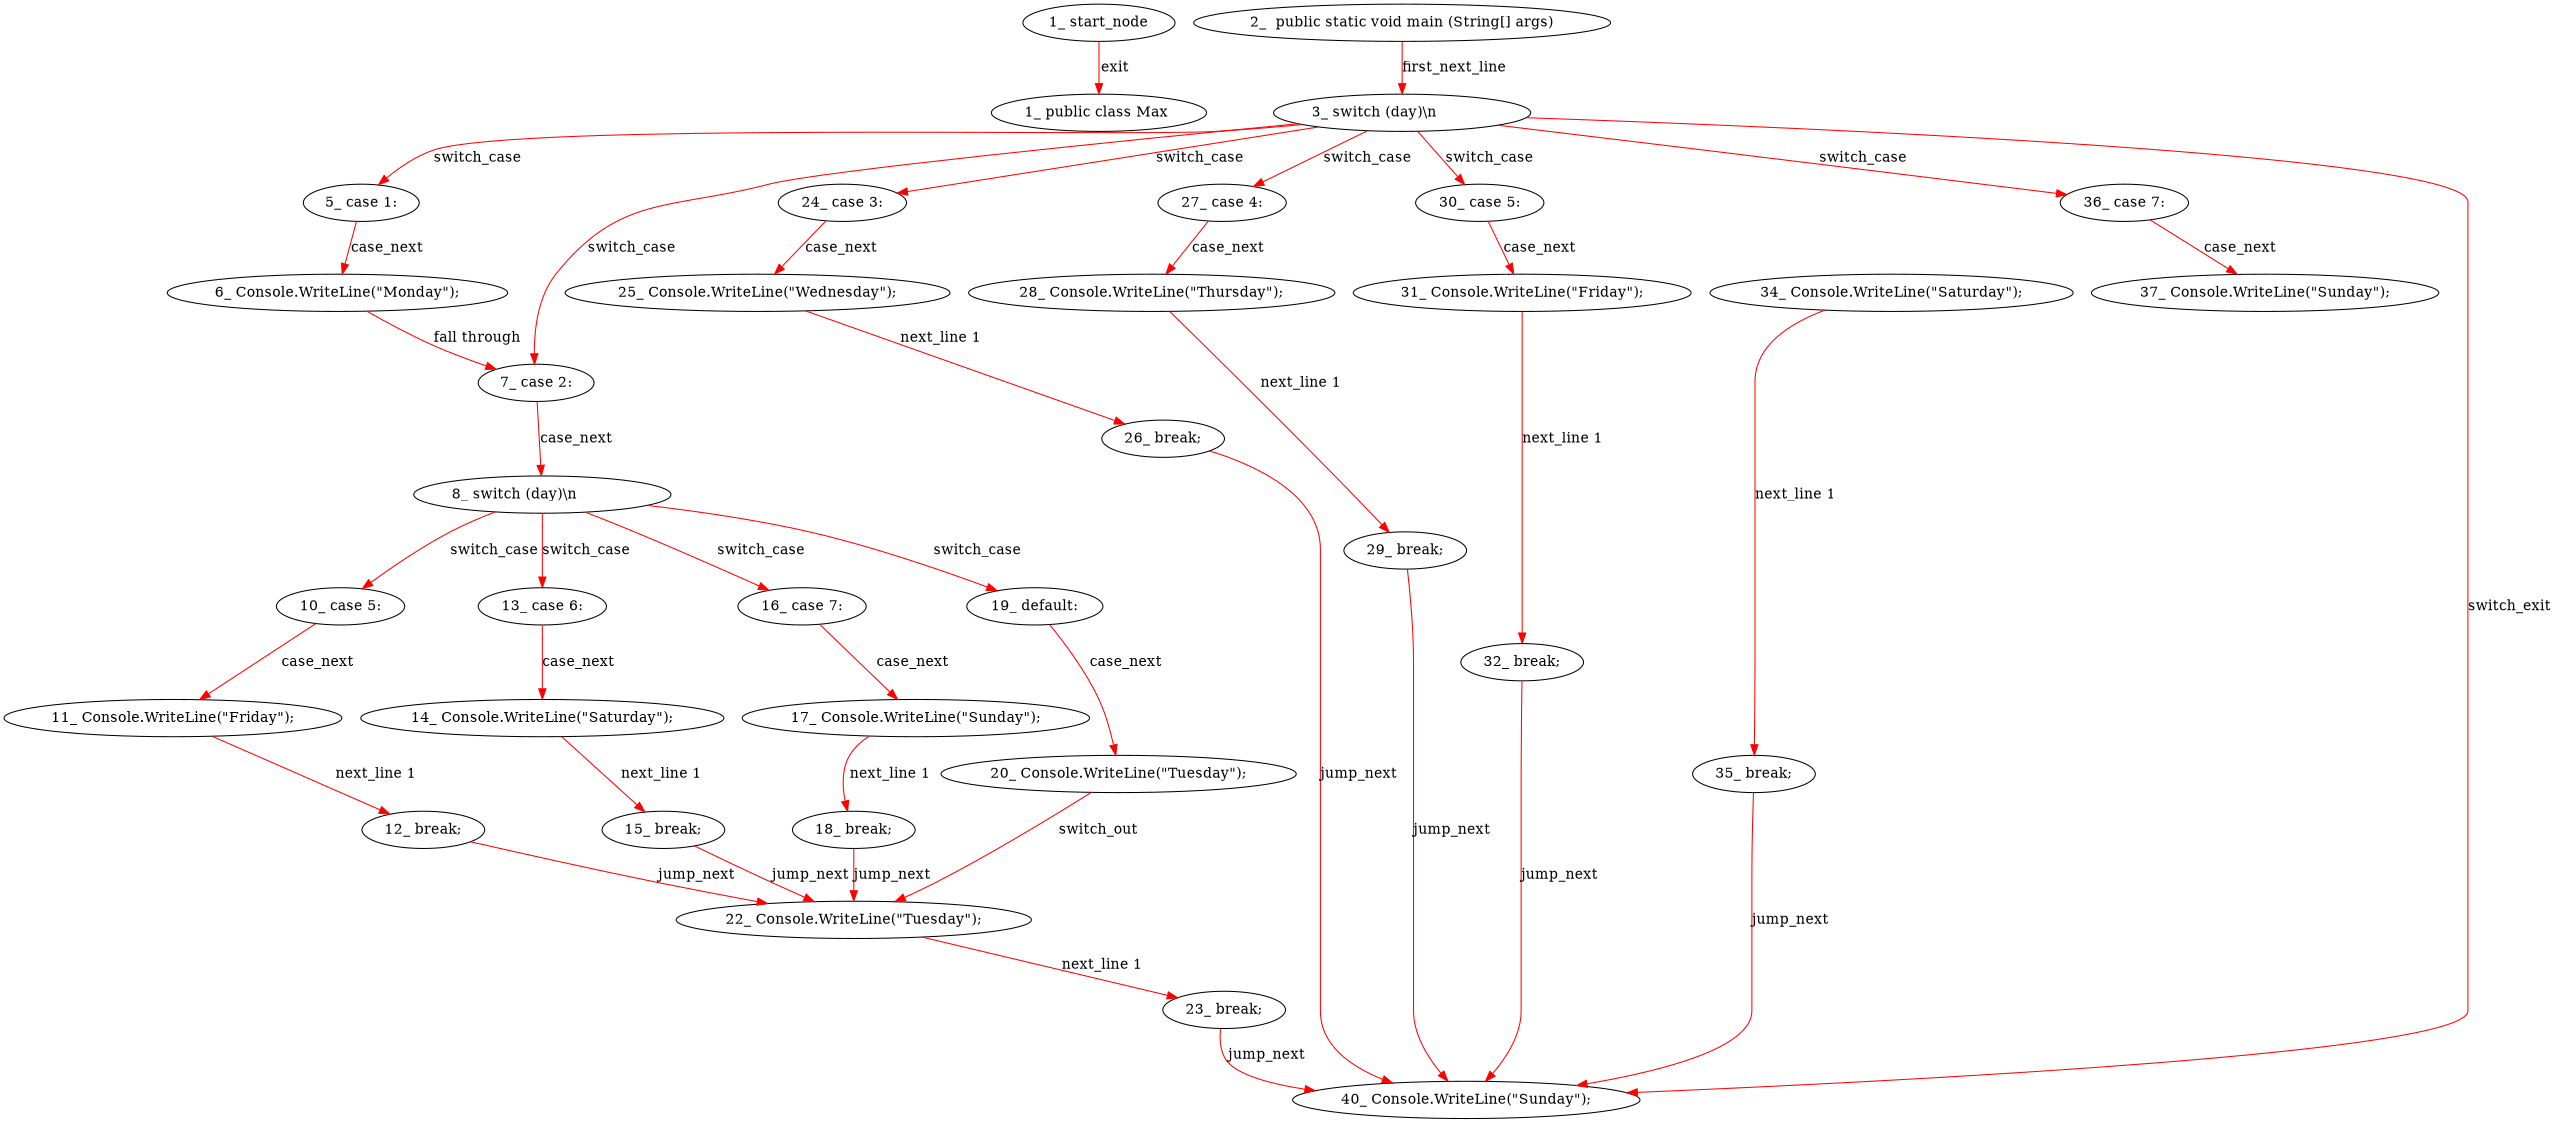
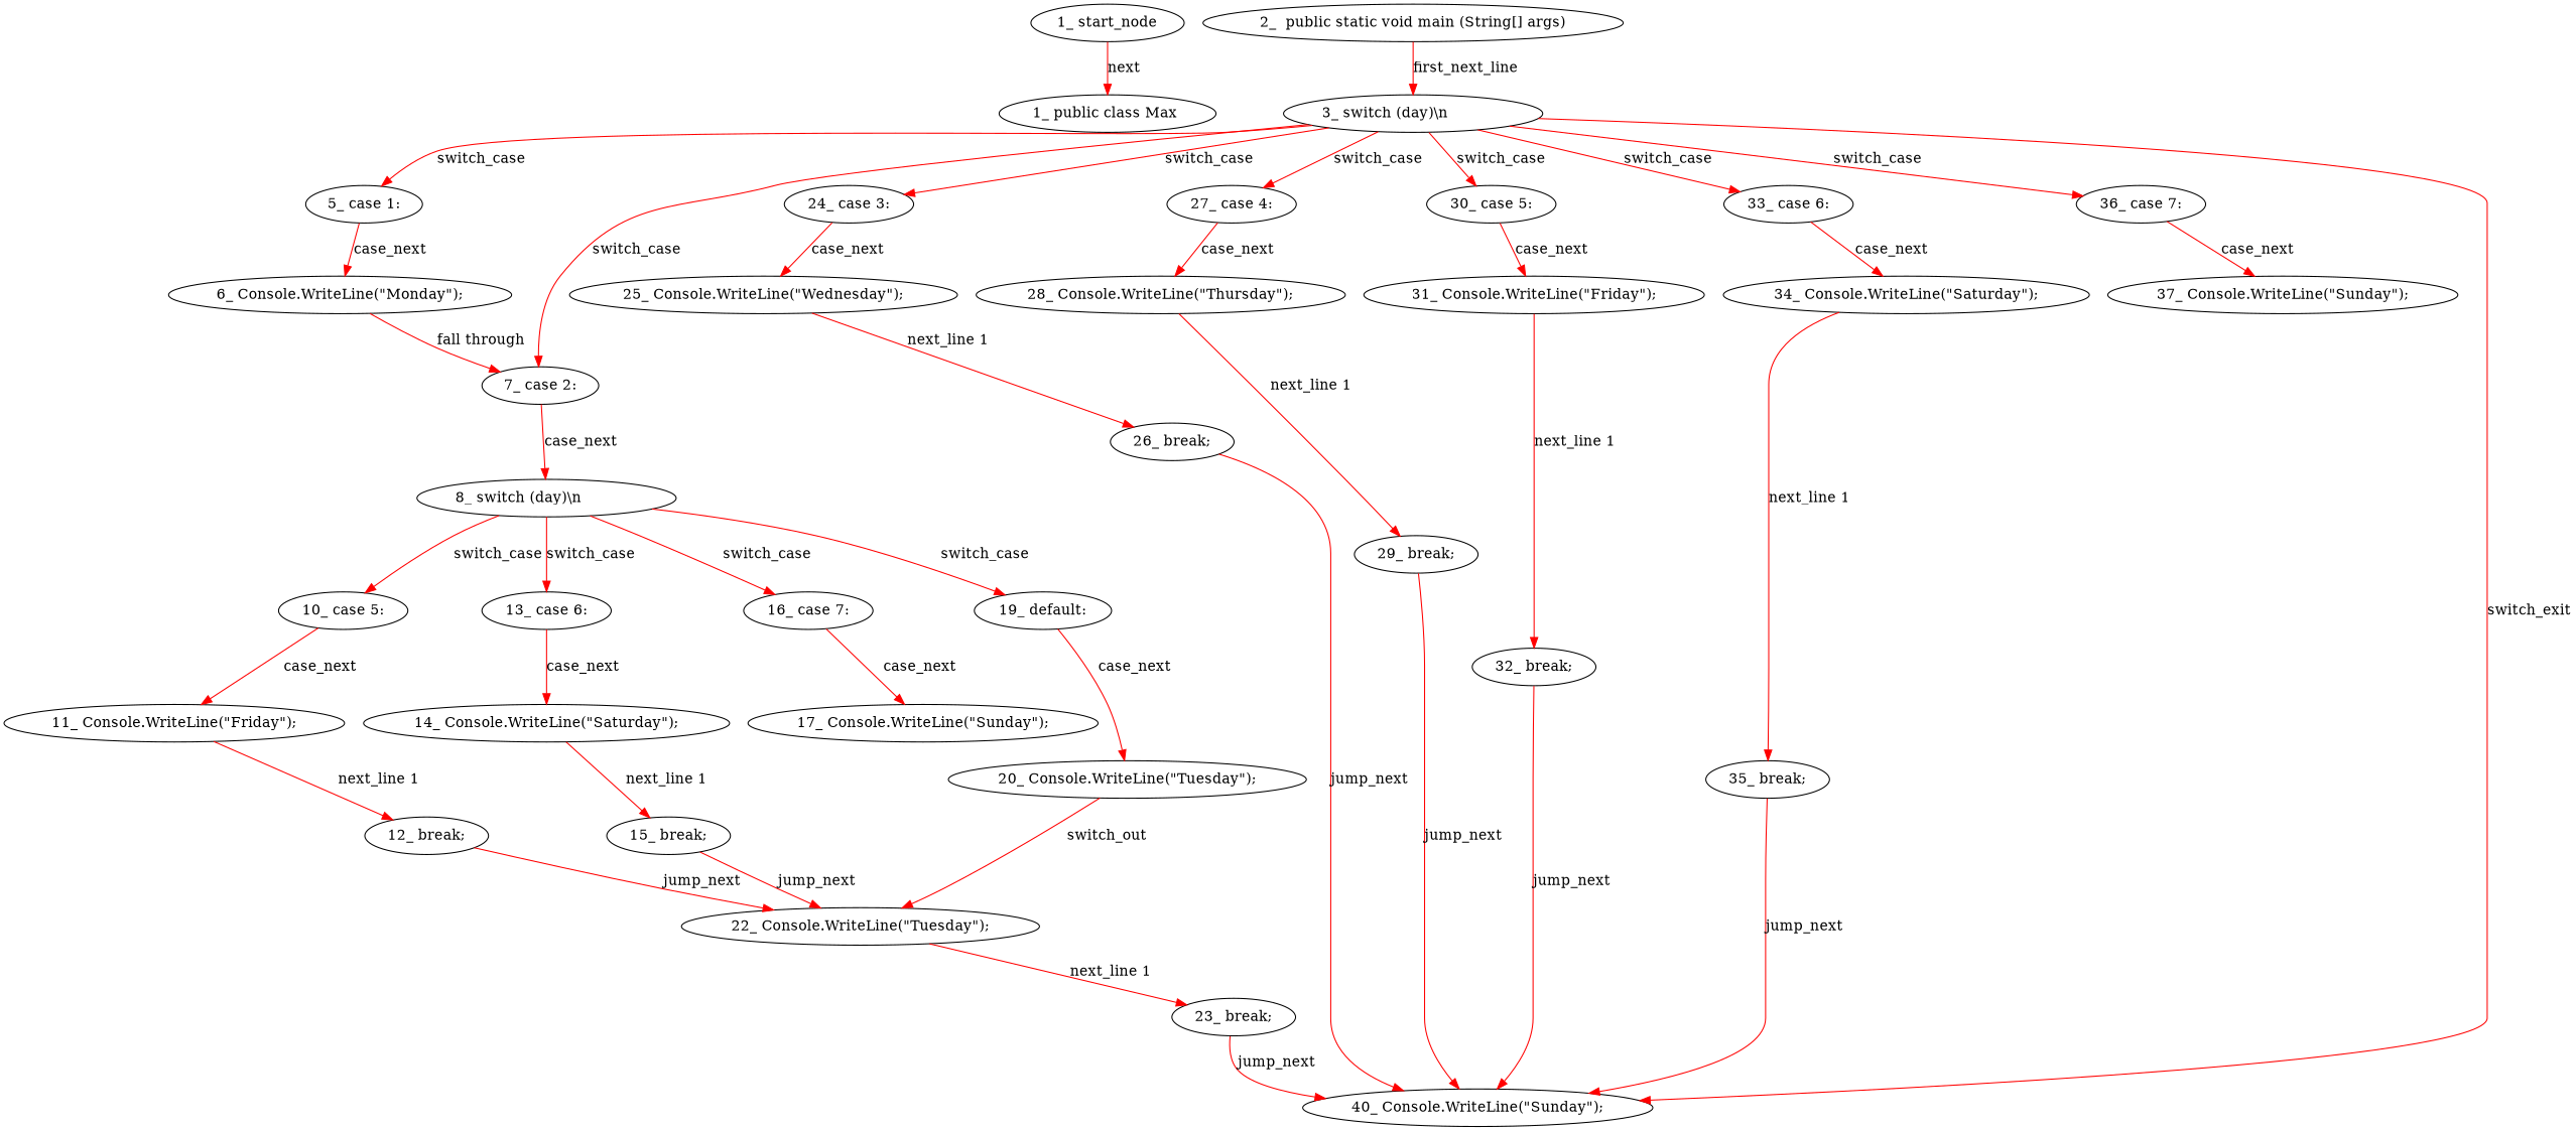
  digraph {
    node [type_label=expression_statement]
    edge [color=red controlflow_type=switch_case edge_type=CFG_edge]
    n1 [label="1_\ public\ class\ Max\ " type_label=class_declaration]
    n2 [label="2_\ \ public\ static\ void\ main\ \(String\[\]\ args\)" type_label=method_declaration]
    n3 [label="3_\ switch\ \(day\)\\n\ \ \ \ \ \ \ \ \ \ \ \ " type_label=switch]
    n4 [label="5_\ case\ 1:" type_label=case]
    n5 [label="7_\ case\ 2:" type_label=case]
    n6 [label="24_\ case\ 3:" type_label=case]
    n7 [label="27_\ case\ 4:" type_label=case]
    n8 [label="30_\ case\ 5:" type_label=case]
+   n9 [label="33_\ case\ 6:" type_label=case]
    n10 [label="36_\ case\ 7:" type_label=case]
    n11 [label="40_\ Console\.WriteLine\(\"Sunday\"\);"]
    n12 [label="6_\ Console\.WriteLine\(\"Monday\"\);"]
    n13 [label="8_\ switch\ \(day\)\\n\ \ \ \ \ \ \ \ \ \ \ \ " type_label=switch]
    n14 [label="25_\ Console\.WriteLine\(\"Wednesday\"\);"]
    n15 [label="28_\ Console\.WriteLine\(\"Thursday\"\);"]
    n16 [label="31_\ Console\.WriteLine\(\"Friday\"\);"]
    n17 [label="34_\ Console\.WriteLine\(\"Saturday\"\);"]
    n18 [label="37_\ Console\.WriteLine\(\"Sunday\"\);"]
    n19 [label="10_\ case\ 5:" type_label=case]
    n20 [label="13_\ case\ 6:" type_label=case]
    n21 [label="16_\ case\ 7:" type_label=case]
    n22 [label="19_\ default:" type_label=case]
    n23 [label="11_\ Console\.WriteLine\(\"Friday\"\);"]
    n24 [label="14_\ Console\.WriteLine\(\"Saturday\"\);"]
    n25 [label="17_\ Console\.WriteLine\(\"Sunday\"\);"]
    n26 [label="20_\ Console\.WriteLine\(\"Tuesday\"\);"]
    n27 [label="12_\ break;"]
    n28 [label="22_\ Console\.WriteLine\(\"Tuesday\"\);"]
    n29 [label="23_\ break;"]
    n30 [label="15_\ break;"]
-   n31 [label="18_\ break;"]
    n32 [label="26_\ break;"]
    n33 [label="29_\ break;"]
    n34 [label="32_\ break;"]
    n35 [label="35_\ break;"]
    n36 [label="1_\ start_node" type_label=start]
    n2 -> n3 [controlflow_type=first_next_line label=first_next_line]
    n3 -> n4 [label=switch_case]
    n3 -> n5 [label=switch_case]
    n3 -> n6 [label=switch_case]
    n3 -> n7 [label=switch_case]
    n3 -> n8 [label=switch_case]
+   n3 -> n9 [label=switch_case]
    n3 -> n10 [label=switch_case]
    n3 -> n11 [controlflow_type=switch_exit label=switch_exit]
    n4 -> n12 [controlflow_type=case_next label=case_next]
    n5 -> n13 [controlflow_type=case_next label=case_next]
    n6 -> n14 [controlflow_type=case_next label=case_next]
    n7 -> n15 [controlflow_type=case_next label=case_next]
    n8 -> n16 [controlflow_type=case_next label=case_next]
+   n9 -> n17 [controlflow_type=case_next label=case_next]
    n10 -> n18 [controlflow_type=case_next label=case_next]
    n12 -> n5 [controlflow_type="fall through" label="fall through"]
    n13 -> n19 [label=switch_case]
    n13 -> n20 [label=switch_case]
    n13 -> n21 [label=switch_case]
    n13 -> n22 [label=switch_case]
    n14 -> n32 [controlflow_type="next_line 1" label="next_line 1"]
    n15 -> n33 [controlflow_type="next_line 1" label="next_line 1"]
    n16 -> n34 [controlflow_type="next_line 1" label="next_line 1"]
    n17 -> n35 [controlflow_type="next_line 1" label="next_line 1"]
    n19 -> n23 [controlflow_type=case_next label=case_next]
    n20 -> n24 [controlflow_type=case_next label=case_next]
    n21 -> n25 [controlflow_type=case_next label=case_next]
    n22 -> n26 [controlflow_type=case_next label=case_next]
    n23 -> n27 [controlflow_type="next_line 1" label="next_line 1"]
    n24 -> n30 [controlflow_type="next_line 1" label="next_line 1"]
-   n25 -> n31 [controlflow_type="next_line 1" label="next_line 1"]
    n26 -> n28 [controlflow_type=switch_out label=switch_out]
    n27 -> n28 [controlflow_type=jump_next label=jump_next]
    n28 -> n29 [controlflow_type="next_line 1" label="next_line 1"]
    n29 -> n11 [controlflow_type=jump_next label=jump_next]
    n30 -> n28 [controlflow_type=jump_next label=jump_next]
-   n31 -> n28 [controlflow_type=jump_next label=jump_next]
    n32 -> n11 [controlflow_type=jump_next label=jump_next]
    n33 -> n11 [controlflow_type=jump_next label=jump_next]
    n34 -> n11 [controlflow_type=jump_next label=jump_next]
    n35 -> n11 [controlflow_type=jump_next label=jump_next]
-   n36 -> n1 [controlflow_type=next label=exit]
+   n36 -> n1 [controlflow_type=next label=next]
  }
